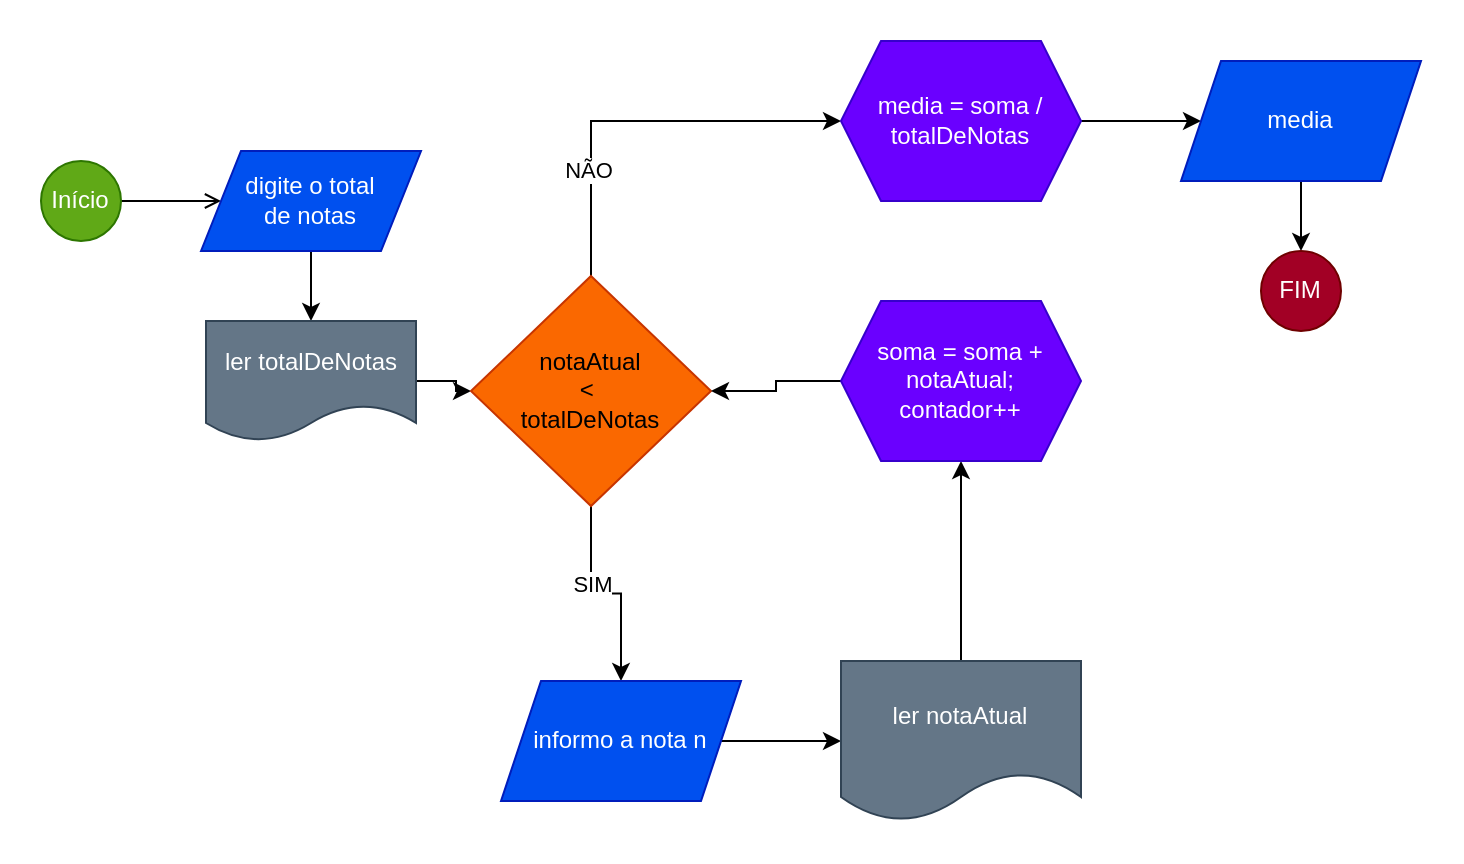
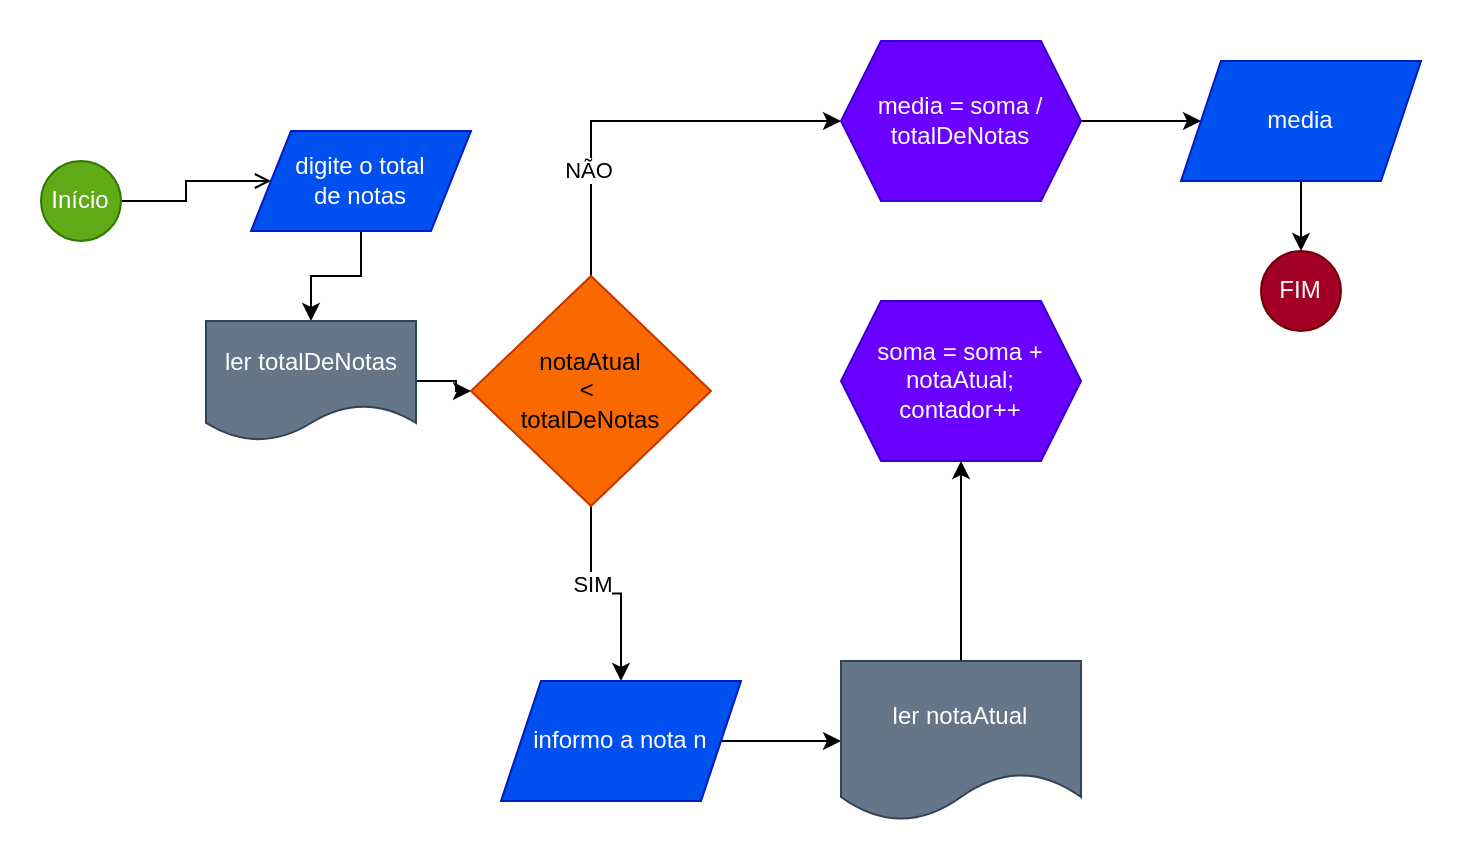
  <mxCell id="0" />
  <mxCell id="1" parent="0" />
  <mxCell id="2" style="edgeStyle=orthogonalEdgeStyle;rounded=0;orthogonalLoop=1;jettySize=auto;html=1;exitX=1;exitY=0.5;exitDx=0;exitDy=0;endArrow=open;" edge="1" parent="1" source="3" target="5"><mxGeometry relative="1" as="geometry" /></mxCell>
  <mxCell id="3" value="Início" style="ellipse;whiteSpace=wrap;html=1;aspect=fixed;fillColor=#60a917;fontColor=#ffffff;strokeColor=#2D7600;" vertex="1" parent="1"><mxGeometry x="20" y="80" width="40" height="40" as="geometry" /></mxCell>
  <mxCell id="4" style="edgeStyle=orthogonalEdgeStyle;rounded=0;orthogonalLoop=1;jettySize=auto;html=1;exitX=0.5;exitY=1;exitDx=0;exitDy=0;entryX=0.5;entryY=0;entryDx=0;entryDy=0;" edge="1" parent="1" source="5" target="7"><mxGeometry relative="1" as="geometry" /></mxCell>
- <mxCell id="5" value="digite o total&lt;div&gt;de notas&lt;/div&gt;" style="shape=parallelogram;perimeter=parallelogramPerimeter;whiteSpace=wrap;html=1;fixedSize=1;fillColor=#0050ef;strokeColor=#001DBC;fontColor=#ffffff;" vertex="1" parent="1"><mxGeometry x="100" y="75" width="110" height="50" as="geometry" /></mxCell>
+ <mxCell id="5" value="digite o total&lt;div&gt;de notas&lt;/div&gt;" style="shape=parallelogram;perimeter=parallelogramPerimeter;whiteSpace=wrap;html=1;fixedSize=1;fillColor=#0050ef;strokeColor=#001DBC;fontColor=#ffffff;" vertex="1" parent="1"><mxGeometry x="125" y="65" width="110" height="50" as="geometry" /></mxCell>
  <mxCell id="6" style="edgeStyle=orthogonalEdgeStyle;rounded=0;orthogonalLoop=1;jettySize=auto;html=1;exitX=1;exitY=0.5;exitDx=0;exitDy=0;" edge="1" parent="1" source="7" target="12"><mxGeometry relative="1" as="geometry" /></mxCell>
  <mxCell id="7" value="ler totalDeNotas" style="shape=document;whiteSpace=wrap;html=1;boundedLbl=1;fillColor=#647687;fontColor=#ffffff;strokeColor=#314354;" vertex="1" parent="1"><mxGeometry x="102.5" y="160" width="105" height="60" as="geometry" /></mxCell>
  <mxCell id="8" style="edgeStyle=orthogonalEdgeStyle;rounded=0;orthogonalLoop=1;jettySize=auto;html=1;exitX=0.5;exitY=1;exitDx=0;exitDy=0;" edge="1" parent="1" source="12" target="14"><mxGeometry relative="1" as="geometry" /></mxCell>
  <mxCell id="9" value="SIM" style="edgeLabel;html=1;align=center;verticalAlign=middle;resizable=0;points=[];" vertex="1" connectable="0" parent="8"><mxGeometry x="-0.231" relative="1" as="geometry"><mxPoint as="offset" /></mxGeometry></mxCell>
  <mxCell id="10" style="edgeStyle=orthogonalEdgeStyle;rounded=0;orthogonalLoop=1;jettySize=auto;html=1;exitX=0.5;exitY=0;exitDx=0;exitDy=0;entryX=0;entryY=0.5;entryDx=0;entryDy=0;" edge="1" parent="1" source="12" target="20"><mxGeometry relative="1" as="geometry" /></mxCell>
  <mxCell id="11" value="NÃO" style="edgeLabel;html=1;align=center;verticalAlign=middle;resizable=0;points=[];" vertex="1" connectable="0" parent="10"><mxGeometry x="-0.479" y="2" relative="1" as="geometry"><mxPoint as="offset" /></mxGeometry></mxCell>
  <mxCell id="12" value="notaAtual&lt;div&gt;&lt;div&gt;&amp;lt;&amp;nbsp;&lt;/div&gt;&lt;div&gt;totalDeNotas&lt;/div&gt;&lt;/div&gt;" style="rhombus;whiteSpace=wrap;html=1;fillColor=#fa6800;fontColor=#000000;strokeColor=#C73500;" vertex="1" parent="1"><mxGeometry x="235" y="137.5" width="120" height="115" as="geometry" /></mxCell>
  <mxCell id="13" style="edgeStyle=orthogonalEdgeStyle;rounded=0;orthogonalLoop=1;jettySize=auto;html=1;exitX=1;exitY=0.5;exitDx=0;exitDy=0;" edge="1" parent="1" source="14" target="16"><mxGeometry relative="1" as="geometry" /></mxCell>
  <mxCell id="14" value="informo a nota n" style="shape=parallelogram;perimeter=parallelogramPerimeter;whiteSpace=wrap;html=1;fixedSize=1;fillColor=#0050ef;strokeColor=#001DBC;fontColor=#ffffff;" vertex="1" parent="1"><mxGeometry x="250" y="340" width="120" height="60" as="geometry" /></mxCell>
  <mxCell id="15" style="edgeStyle=orthogonalEdgeStyle;rounded=0;orthogonalLoop=1;jettySize=auto;html=1;exitX=0.5;exitY=0;exitDx=0;exitDy=0;" edge="1" parent="1" source="16" target="18"><mxGeometry relative="1" as="geometry" /></mxCell>
  <mxCell id="16" value="ler notaAtual" style="shape=document;whiteSpace=wrap;html=1;boundedLbl=1;fillColor=#647687;fontColor=#ffffff;strokeColor=#314354;" vertex="1" parent="1"><mxGeometry x="420" y="330" width="120" height="80" as="geometry" /></mxCell>
- <mxCell id="17" style="edgeStyle=orthogonalEdgeStyle;rounded=0;orthogonalLoop=1;jettySize=auto;html=1;exitX=0;exitY=0.5;exitDx=0;exitDy=0;entryX=1;entryY=0.5;entryDx=0;entryDy=0;" edge="1" parent="1" source="18" target="12"><mxGeometry relative="1" as="geometry" /></mxCell>
  <mxCell id="18" value="soma = soma + notaAtual;&lt;div&gt;contador++&lt;/div&gt;" style="shape=hexagon;perimeter=hexagonPerimeter2;whiteSpace=wrap;html=1;fixedSize=1;fillColor=#6a00ff;fontColor=#ffffff;strokeColor=#3700CC;" vertex="1" parent="1"><mxGeometry x="420" y="150" width="120" height="80" as="geometry" /></mxCell>
  <mxCell id="19" style="edgeStyle=orthogonalEdgeStyle;rounded=0;orthogonalLoop=1;jettySize=auto;html=1;exitX=1;exitY=0.5;exitDx=0;exitDy=0;" edge="1" parent="1" source="20" target="22"><mxGeometry relative="1" as="geometry" /></mxCell>
  <mxCell id="20" value="media = soma / totalDeNotas" style="shape=hexagon;perimeter=hexagonPerimeter2;whiteSpace=wrap;html=1;fixedSize=1;fillColor=#6a00ff;fontColor=#ffffff;strokeColor=#3700CC;" vertex="1" parent="1"><mxGeometry x="420" y="20" width="120" height="80" as="geometry" /></mxCell>
  <mxCell id="21" style="edgeStyle=orthogonalEdgeStyle;rounded=0;orthogonalLoop=1;jettySize=auto;html=1;exitX=0.5;exitY=1;exitDx=0;exitDy=0;" edge="1" parent="1" source="22" target="23"><mxGeometry relative="1" as="geometry" /></mxCell>
  <mxCell id="22" value="media" style="shape=parallelogram;perimeter=parallelogramPerimeter;whiteSpace=wrap;html=1;fixedSize=1;fillColor=#0050ef;strokeColor=#001DBC;fontColor=#ffffff;" vertex="1" parent="1"><mxGeometry x="590" y="30" width="120" height="60" as="geometry" /></mxCell>
  <mxCell id="23" value="FIM" style="ellipse;whiteSpace=wrap;html=1;aspect=fixed;fillColor=light-dark(#A20025,#FF6666);fontColor=#ffffff;strokeColor=#6F0000;" vertex="1" parent="1"><mxGeometry x="630" y="125" width="40" height="40" as="geometry" /></mxCell>
